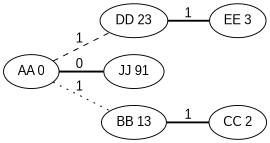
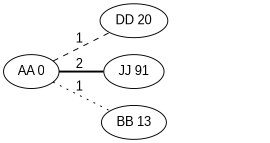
  graph {
    fontname="Liberation Sans"
    rankdir=LR
    node [fontname="Liberation Sans"]
    edge [fontname="Liberation Sans" style=bold]
    n1 [label="AA 0"]
-   n2 [label="DD 23"]
+   n2 [label="DD 20"]
    n3 [label="JJ 91"]
    n4 [label="BB 13"]
-   n5 [label="EE 3"]
-   n6 [label="CC 2"]
    n1 -- n2 [label=1 style=dashed]
-   n1 -- n3 [label=0]
+   n1 -- n3 [label=2]
    n1 -- n4 [label=1 style=dotted]
-   n2 -- n5 [label=1]
-   n4 -- n6 [label=1]
  }
